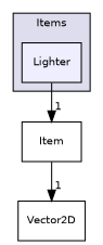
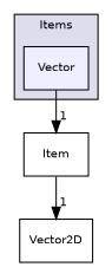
  digraph {
    compound=true
    node [fontname=Helvetica fontsize=10 shape=box]
    edge [headlabel=1 labeldistance=1.5 labelfontname=Helvetica labelfontsize=10]
-   n1 [fillcolor="#eeeeff" label=Lighter pencolor=black style=filled]
+   n1 [fillcolor="#eeeeff" label=Vector pencolor=black style=filled]
    n2 [label=Item]
    n3 [label=Vector2D]
    subgraph cluster_1 {
      bgcolor="#ddddee"
      fontname=Helvetica
      fontsize=10
      label=Items
      pencolor=black
      n1
    }
    n1 -> n2
    n2 -> n3
  }
